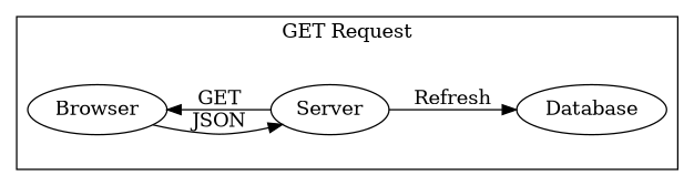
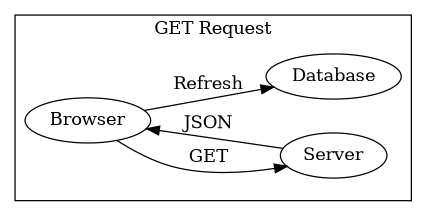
  digraph {
    RK=LR
    rankdir=LR
    Browser
    Server
    Database
    subgraph cluster_1 {
      label="GET Request"
      Browser
      Server
      Database
    }
-   Browser -> Server [label=JSON]
-   Server -> Browser [label=GET]
-   Server -> Database [label=Refresh]
+   Browser -> Server [label=GET]
+   Server -> Browser [label=JSON]
+   Browser -> Database [label=Refresh]
  }
